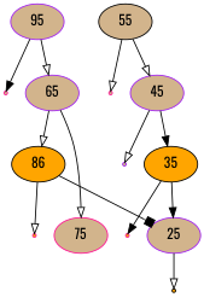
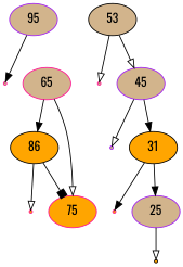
  digraph {
    fontname=Oswald
    ordering=out
    node [color=deeppink fillcolor=tan fontname=Oswald style=filled]
    edge [arrowhead=onormal fontname=Oswald]
    null0 [shape=point]
    null1 [color=purple shape=point]
    null2 [fillcolor=orange shape=point]
    null3 [color=black fillcolor=orange shape=point]
    null4 [shape=point]
    null5 [fillcolor=orange shape=point]
    95 [color=purple]
-   65 [color=purple]
+   65
    n9 [color=black fillcolor=orange label=86]
-   75
-   55 [color=black]
+   75 [fillcolor=orange]
+   55 [color=black label=53]
    45 [color=purple]
-   35 [color=black fillcolor=orange]
+   35 [color=black fillcolor=orange label=31]
    25 [color=purple]
    95 -> null0 [arrowhead=normal]
-   95 -> 65
-   65 -> n9
+   65 -> n9 [arrowhead=normal]
    65 -> 75
    n9 -> null5
-   n9 -> 25 [arrowhead=box]
+   n9 -> 75 [arrowhead=box]
    55 -> null4
    55 -> 45
    45 -> null1
    45 -> 35 [arrowhead=normal]
    35 -> null2 [arrowhead=normal]
    35 -> 25 [arrowhead=normal]
    25 -> null3
  }
